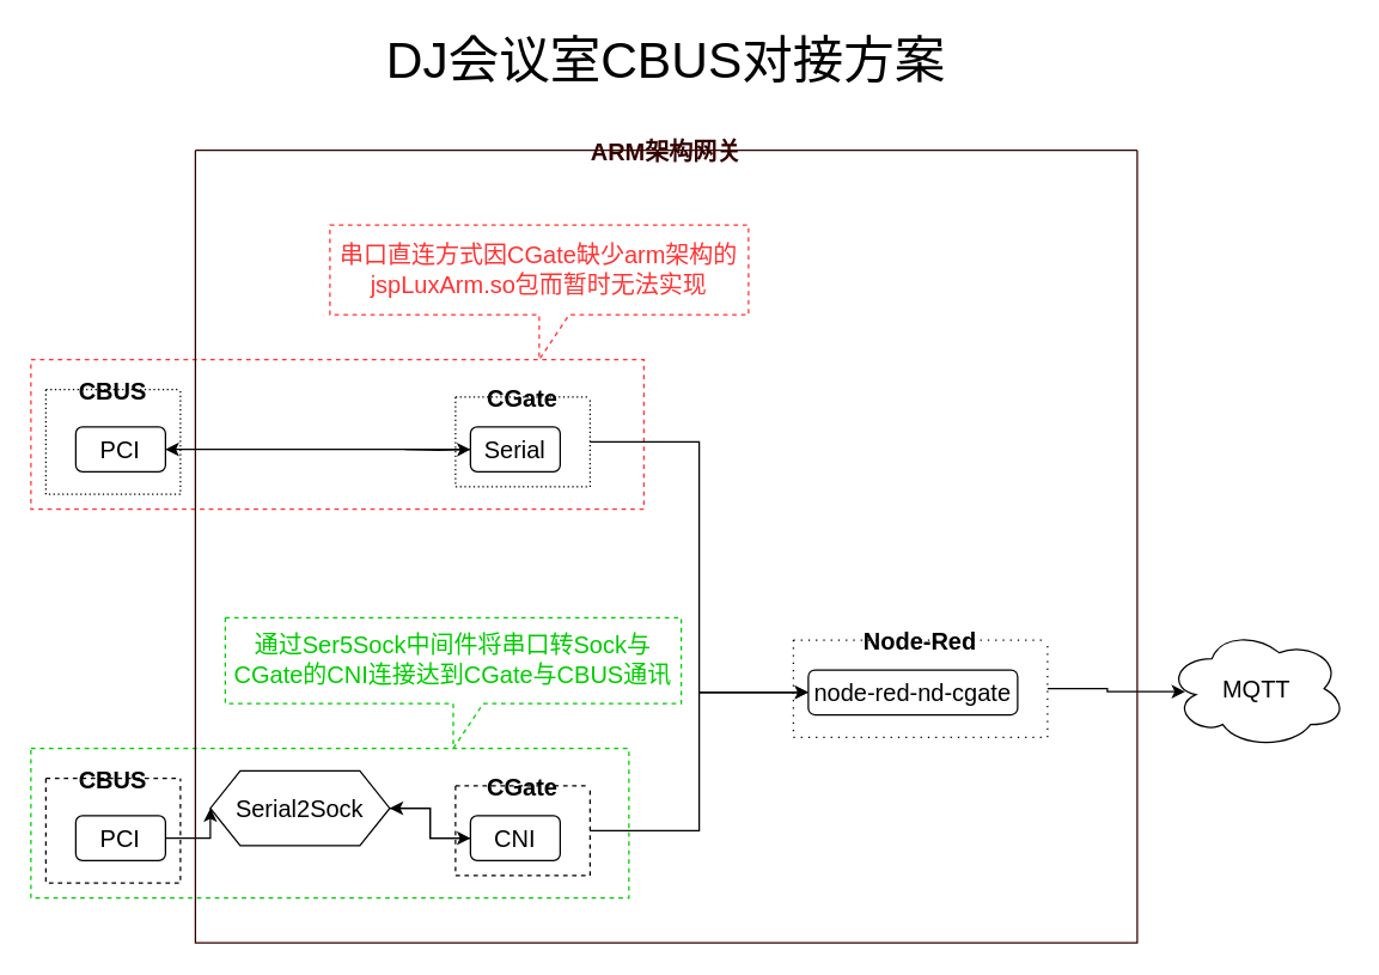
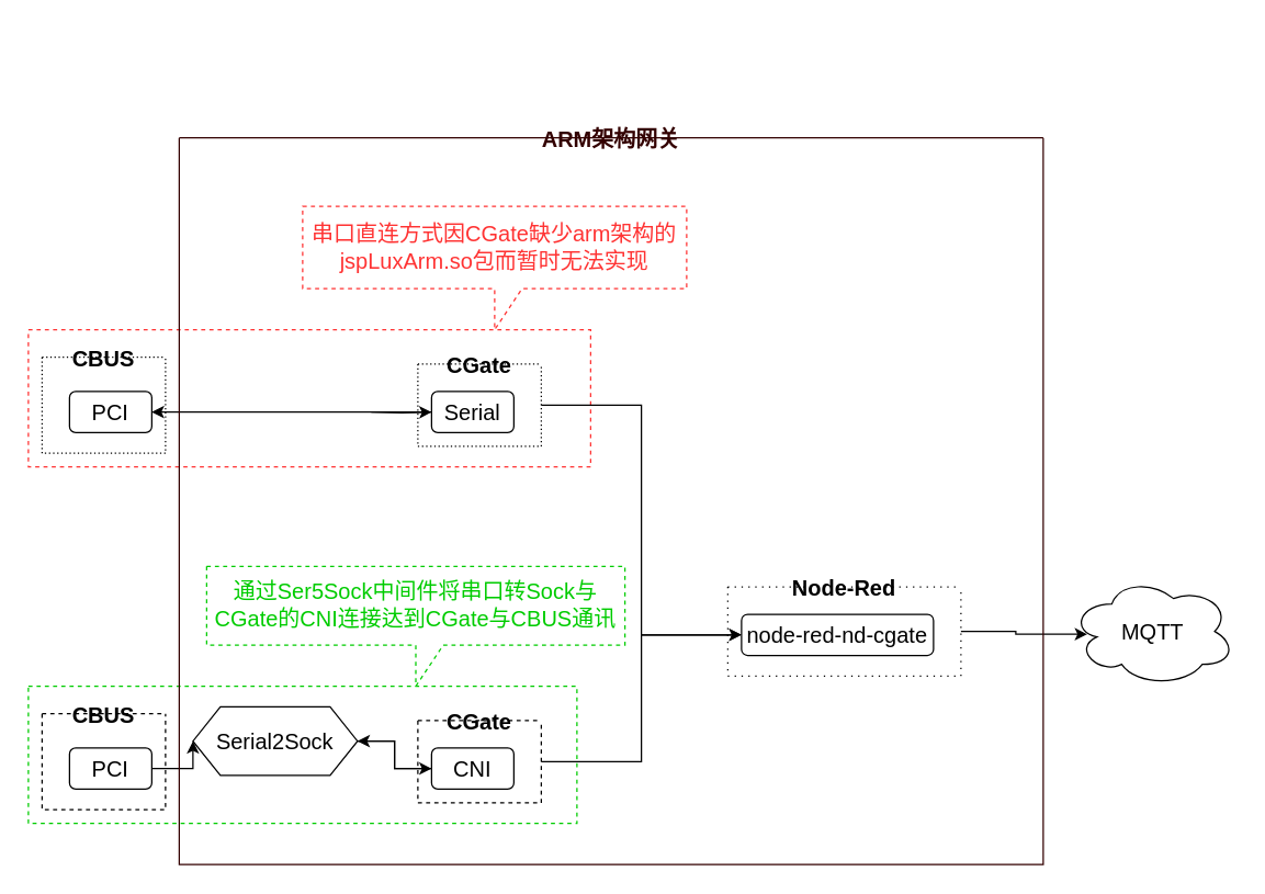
  <mxCell id="0" />
  <mxCell id="1" parent="0" />
  <mxCell id="2" value="" style="rounded=0;whiteSpace=wrap;html=1;dashed=1;fontSize=16;fontColor=#00FF00;strokeColor=#00CC00;" vertex="1" parent="1"><mxGeometry x="20" y="500" width="400" height="100" as="geometry" /></mxCell>
  <mxCell id="3" value="" style="rounded=0;whiteSpace=wrap;html=1;dashed=1;fontSize=16;strokeColor=#FF3333;" vertex="1" parent="1"><mxGeometry x="20" y="240" width="410" height="100" as="geometry" /></mxCell>
- <mxCell id="4" value="DJ会议室CBUS对接方案" style="text;html=1;strokeColor=none;fillColor=none;align=center;verticalAlign=middle;whiteSpace=wrap;rounded=0;fontSize=34;" vertex="1" parent="1"><mxGeometry x="150" y="20" width="590" height="40" as="geometry" /></mxCell>
  <mxCell id="5" style="edgeStyle=orthogonalEdgeStyle;rounded=0;orthogonalLoop=1;jettySize=auto;html=1;exitX=1;exitY=0.5;exitDx=0;exitDy=0;entryX=0;entryY=0.5;entryDx=0;entryDy=0;fontSize=20;" edge="1" parent="1" source="7" target="9"><mxGeometry relative="1" as="geometry" /></mxCell>
  <mxCell id="6" value="CBUS" style="swimlane;startSize=0;fontSize=16;dashed=1;" vertex="1" parent="1"><mxGeometry x="30" y="520" width="90" height="70" as="geometry" /></mxCell>
  <mxCell id="7" value="PCI" style="rounded=1;whiteSpace=wrap;html=1;fontSize=16;" vertex="1" parent="6"><mxGeometry x="20" y="25" width="60" height="30" as="geometry" /></mxCell>
  <mxCell id="8" style="edgeStyle=orthogonalEdgeStyle;rounded=0;orthogonalLoop=1;jettySize=auto;html=1;exitX=1;exitY=0.5;exitDx=0;exitDy=0;fontSize=20;entryX=0;entryY=0.5;entryDx=0;entryDy=0;" edge="1" parent="1" source="9" target="12"><mxGeometry relative="1" as="geometry"><mxPoint x="370" y="560" as="targetPoint" /></mxGeometry></mxCell>
  <mxCell id="9" value="Serial2Sock" style="shape=hexagon;perimeter=hexagonPerimeter2;whiteSpace=wrap;html=1;fixedSize=1;fontSize=16;" vertex="1" parent="1"><mxGeometry x="140" y="515" width="120" height="50" as="geometry" /></mxCell>
  <mxCell id="10" style="edgeStyle=orthogonalEdgeStyle;rounded=0;orthogonalLoop=1;jettySize=auto;html=1;exitX=1;exitY=0.5;exitDx=0;exitDy=0;entryX=0;entryY=0.5;entryDx=0;entryDy=0;fontSize=16;" edge="1" parent="1" source="11" target="16"><mxGeometry relative="1" as="geometry" /></mxCell>
  <mxCell id="11" value="CGate" style="swimlane;startSize=0;fontSize=16;dashed=1;" vertex="1" parent="1"><mxGeometry x="304" y="525" width="90" height="60" as="geometry" /></mxCell>
  <mxCell id="12" value="CNI" style="rounded=1;whiteSpace=wrap;html=1;fontSize=16;" vertex="1" parent="11"><mxGeometry x="10" y="20" width="60" height="30" as="geometry" /></mxCell>
  <mxCell id="13" value="" style="edgeStyle=orthogonalEdgeStyle;rounded=0;orthogonalLoop=1;jettySize=auto;html=1;fontSize=16;" edge="1" parent="1" source="12" target="9"><mxGeometry relative="1" as="geometry" /></mxCell>
  <mxCell id="14" style="edgeStyle=orthogonalEdgeStyle;rounded=0;orthogonalLoop=1;jettySize=auto;html=1;exitX=1;exitY=0.5;exitDx=0;exitDy=0;entryX=0.1;entryY=0.525;entryDx=0;entryDy=0;entryPerimeter=0;fontSize=16;" edge="1" parent="1" source="15" target="17"><mxGeometry relative="1" as="geometry" /></mxCell>
  <mxCell id="15" value="Node-Red" style="swimlane;startSize=0;fontSize=16;dashed=1;dashPattern=1 4;" vertex="1" parent="1"><mxGeometry x="530" y="427.5" width="170" height="65" as="geometry" /></mxCell>
  <mxCell id="16" value="node-red-nd-cgate" style="rounded=1;whiteSpace=wrap;html=1;fontSize=16;" vertex="1" parent="15"><mxGeometry x="10" y="20" width="140" height="30" as="geometry" /></mxCell>
  <mxCell id="17" value="MQTT" style="ellipse;shape=cloud;whiteSpace=wrap;html=1;fontSize=16;" vertex="1" parent="1"><mxGeometry x="780" y="420" width="120" height="80" as="geometry" /></mxCell>
  <mxCell id="18" value="CBUS" style="swimlane;startSize=0;fontSize=16;dashed=1;dashPattern=1 2;" vertex="1" parent="1"><mxGeometry x="30" y="260" width="90" height="70" as="geometry" /></mxCell>
  <mxCell id="19" value="PCI" style="rounded=1;whiteSpace=wrap;html=1;fontSize=16;" vertex="1" parent="18"><mxGeometry x="20" y="25" width="60" height="30" as="geometry" /></mxCell>
  <mxCell id="20" style="edgeStyle=orthogonalEdgeStyle;rounded=0;orthogonalLoop=1;jettySize=auto;html=1;exitX=1;exitY=0.5;exitDx=0;exitDy=0;fontSize=20;entryX=0;entryY=0.5;entryDx=0;entryDy=0;" edge="1" parent="1" target="23"><mxGeometry relative="1" as="geometry"><mxPoint x="370" y="300" as="targetPoint" /><mxPoint x="270" y="300" as="sourcePoint" /></mxGeometry></mxCell>
  <mxCell id="21" style="edgeStyle=orthogonalEdgeStyle;rounded=0;orthogonalLoop=1;jettySize=auto;html=1;exitX=1;exitY=0.5;exitDx=0;exitDy=0;entryX=0;entryY=0.5;entryDx=0;entryDy=0;fontSize=16;" edge="1" parent="1" source="22" target="16"><mxGeometry relative="1" as="geometry" /></mxCell>
  <mxCell id="22" value="CGate" style="swimlane;startSize=0;fontSize=16;dashed=1;dashPattern=1 2;" vertex="1" parent="1"><mxGeometry x="304" y="265" width="90" height="60" as="geometry" /></mxCell>
  <mxCell id="23" value="Serial" style="rounded=1;whiteSpace=wrap;html=1;fontSize=16;" vertex="1" parent="22"><mxGeometry x="10" y="20" width="60" height="30" as="geometry" /></mxCell>
  <mxCell id="24" value="" style="edgeStyle=orthogonalEdgeStyle;rounded=0;orthogonalLoop=1;jettySize=auto;html=1;fontSize=16;" edge="1" parent="1" source="23"><mxGeometry relative="1" as="geometry"><mxPoint x="110" y="300" as="targetPoint" /></mxGeometry></mxCell>
  <mxCell id="25" value="串口直连方式因CGate缺少arm架构的jspLuxArm.so包而暂时无法实现" style="shape=callout;whiteSpace=wrap;html=1;perimeter=calloutPerimeter;dashed=1;fontSize=16;strokeColor=#FF3333;fontColor=#FF3333;" vertex="1" parent="1"><mxGeometry x="220" y="150" width="280" height="90" as="geometry" /></mxCell>
  <mxCell id="26" value="通过Ser5Sock中间件将串口转Sock与CGate的CNI连接达到CGate与CBUS通讯" style="shape=callout;whiteSpace=wrap;html=1;perimeter=calloutPerimeter;dashed=1;fontSize=16;strokeColor=#00CC00;fontColor=#00CC00;" vertex="1" parent="1"><mxGeometry x="150" y="412.5" width="305" height="87.5" as="geometry" /></mxCell>
  <mxCell id="27" value="ARM架构网关" style="swimlane;startSize=0;fontSize=16;fontColor=#330000;strokeColor=#330000;" vertex="1" parent="1"><mxGeometry x="130" y="100" width="630" height="530" as="geometry" /></mxCell>
